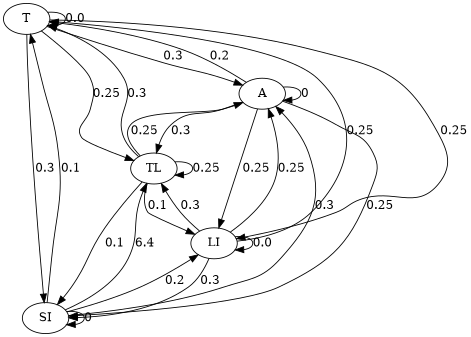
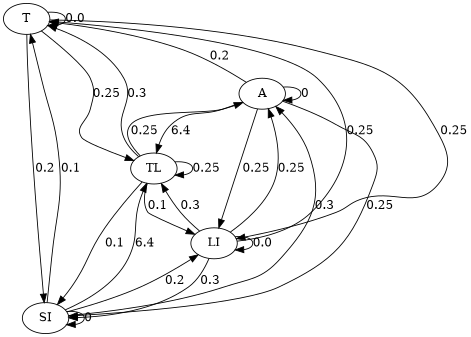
  digraph {
    edge [weight=0.25]
    T
    A
    SI
    LI
    TL
    T -> T [label=0.0 weight=0.0]
-   T -> A [label=0.3 weight=0.3]
-   T -> SI [label=0.3 weight=0.2]
+   T -> SI [label=0.2 weight=0.2]
    T -> LI [label=0.25]
    T -> TL [label=0.25]
    A -> T [label=0.2 weight=0.2]
    A -> A [label=0 weight=0]
    A -> SI [label=0.25]
    A -> LI [label=0.25]
-   A -> TL [label=0.3 weight=0.3]
+   A -> TL [label=6.4 weight=0.3]
    SI -> T [label=0.1 weight=0.1]
    SI -> A [label=0.3 weight=0.3]
    SI -> SI [label=0 weight=0]
    SI -> LI [label=0.2 weight=0.2]
    SI -> TL [label=6.4 weight=0.4]
    LI -> T [label=0.25]
    LI -> A [label=0.25]
    LI -> SI [label=0.3 weight=0.2]
    LI -> LI [label=0.0 weight=0.0]
    LI -> TL [label=0.3 weight=0.3]
    TL -> T [label=0.3 weight=0.3]
    TL -> A [label=0.25]
    TL -> SI [label=0.1 weight=0.1]
    TL -> LI [label=0.1 weight=0.1]
    TL -> TL [label=0.25]
  }
